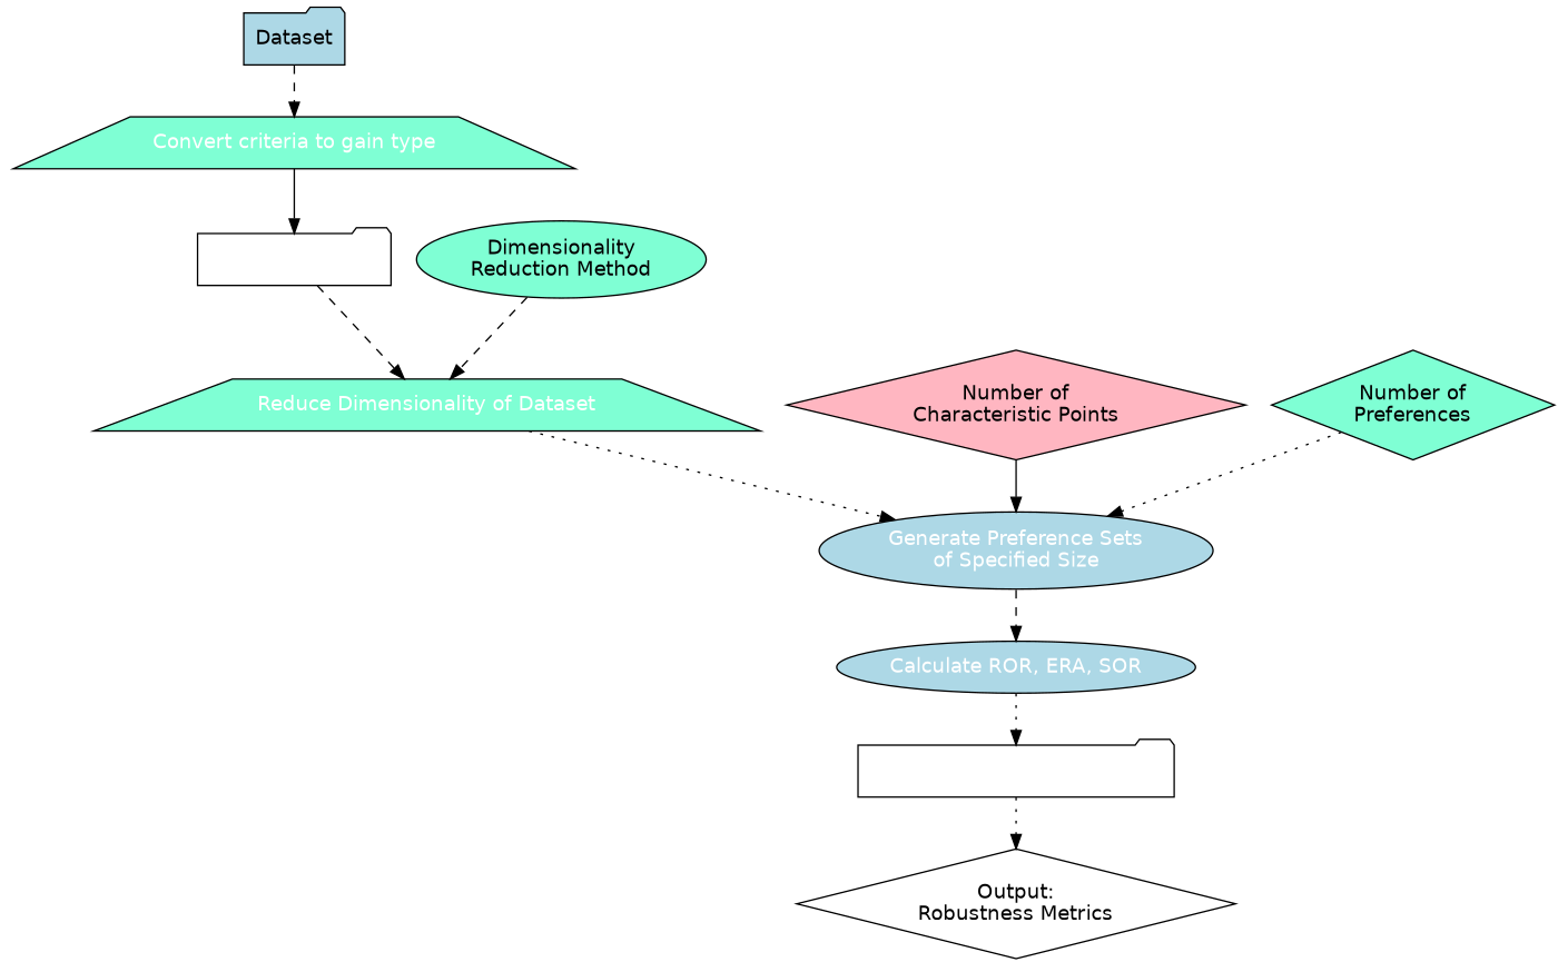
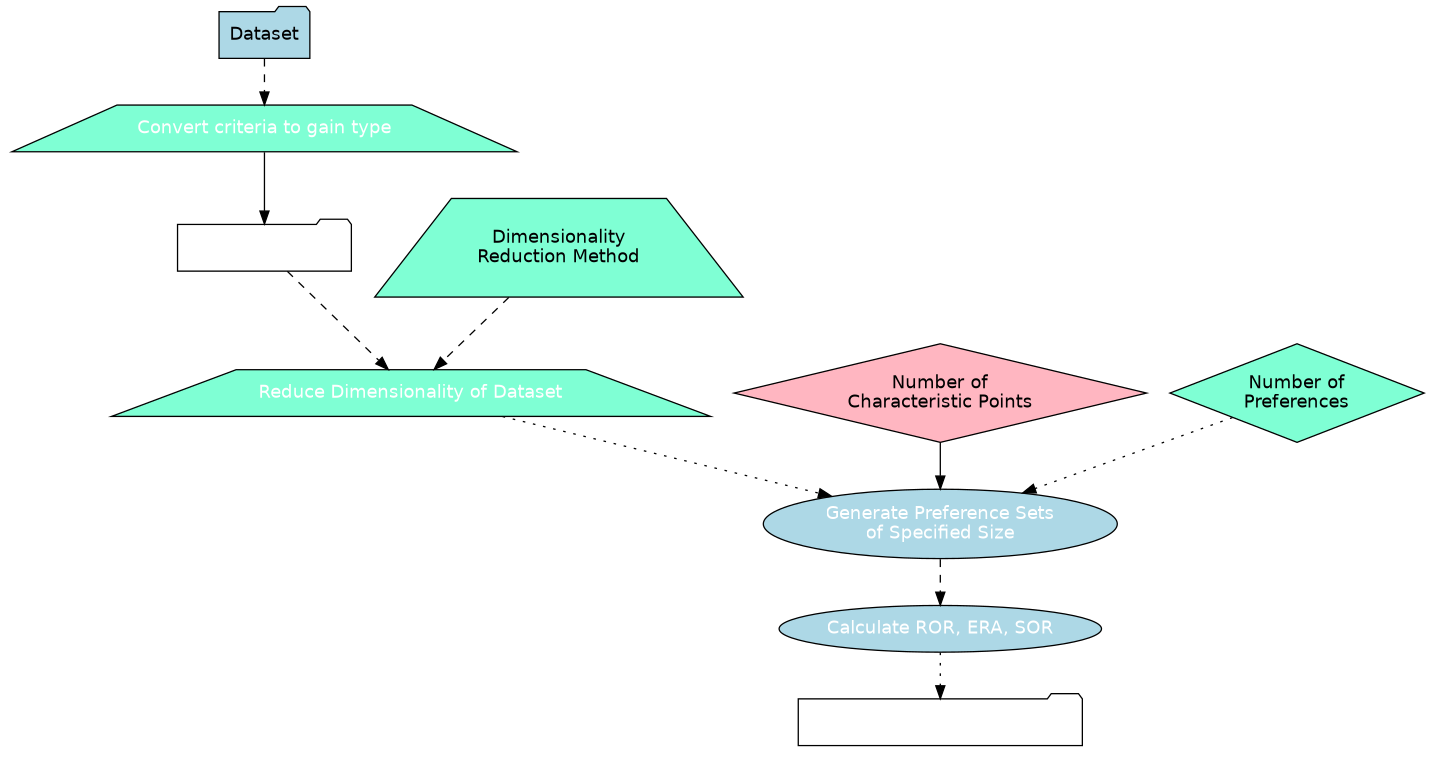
  digraph {
    node [fillcolor=aquamarine fontname=Helvetica shape=folder style=filled fontcolor=white]
    edge [style=dashed]
    n1 [fillcolor=lightblue label=Dataset fontcolor=""]
    n2 [label="Convert criteria to gain type" shape=trapezium]
    n3 [fillcolor=white label="Standardize data"]
-   n4 [label="Dimensionality\nReduction Method" shape=ellipse fontcolor=""]
+   n4 [label="Dimensionality\nReduction Method" shape=trapezium fontcolor=""]
    n5 [label="Reduce Dimensionality of Dataset" shape=trapezium]
    n6 [fillcolor=lightblue label="Generate Preference Sets\nof Specified Size" shape=ellipse]
    n7 [fillcolor=lightpink label="Number of\nCharacteristic Points" shape=diamond fontcolor=""]
    n8 [fillcolor=lightblue label="Calculate ROR, ERA, SOR" shape=ellipse]
    n9 [label="Number of\nPreferences" shape=diamond fontcolor=""]
    n10 [fillcolor=white label="Compute Robustness Metrics"]
-   n11 [fillcolor=white label="Output:\nRobustness Metrics" shape=diamond fontcolor=""]
    n1 -> n2
    n2 -> n3 [style=solid]
    n3 -> n5
    n4 -> n5
    n5 -> n6 [style=dotted]
    n6 -> n8
    n7 -> n6 [style=solid]
    n8 -> n10 [style=dotted]
    n9 -> n6 [style=dotted]
-   n10 -> n11 [style=dotted]
  }
